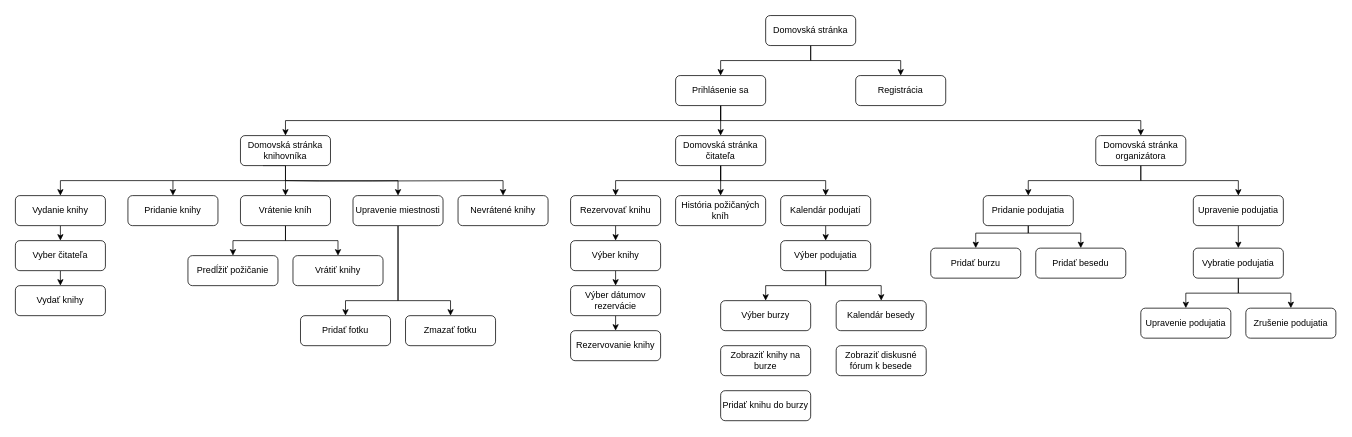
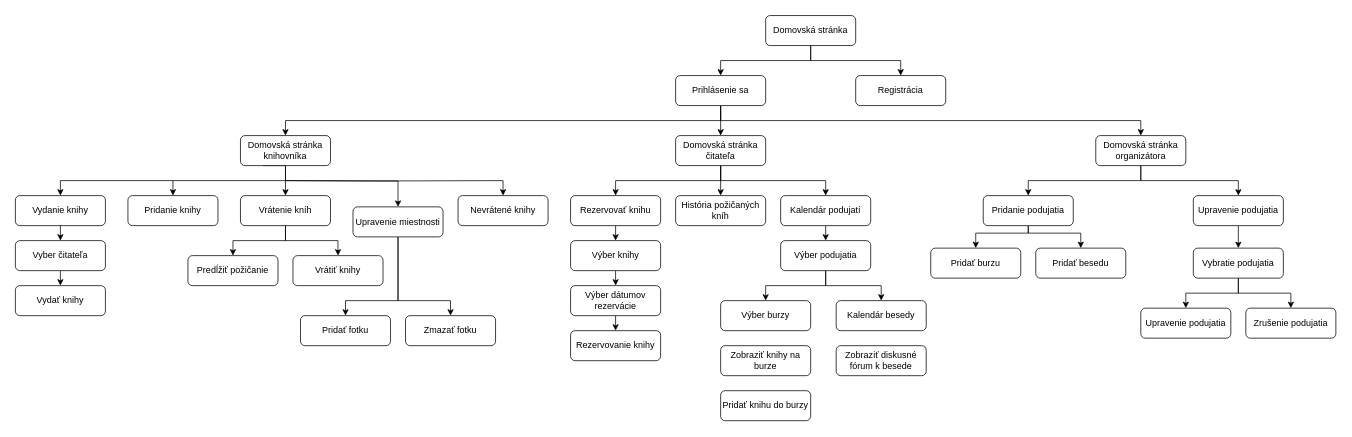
  <mxCell id="0" />
  <mxCell id="1" parent="0" />
  <mxCell id="2" style="edgeStyle=orthogonalEdgeStyle;rounded=0;orthogonalLoop=1;jettySize=auto;html=1;exitX=0.5;exitY=1;exitDx=0;exitDy=0;entryX=0.5;entryY=0;entryDx=0;entryDy=0;" edge="1" parent="1" source="4" target="8"><mxGeometry relative="1" as="geometry"><Array as="points"><mxPoint x="1080" y="80" /><mxPoint x="960" y="80" /></Array></mxGeometry></mxCell>
  <mxCell id="3" style="edgeStyle=orthogonalEdgeStyle;rounded=0;orthogonalLoop=1;jettySize=auto;html=1;exitX=0.5;exitY=1;exitDx=0;exitDy=0;entryX=0.5;entryY=0;entryDx=0;entryDy=0;" edge="1" parent="1" source="4" target="9"><mxGeometry relative="1" as="geometry"><Array as="points"><mxPoint x="1080" y="80" /><mxPoint x="1200" y="80" /></Array></mxGeometry></mxCell>
  <mxCell id="4" value="Domovská stránka" style="rounded=1;whiteSpace=wrap;html=1;" vertex="1" parent="1"><mxGeometry x="1020" y="20" width="120" height="40" as="geometry" /></mxCell>
  <mxCell id="5" style="edgeStyle=orthogonalEdgeStyle;rounded=0;orthogonalLoop=1;jettySize=auto;html=1;exitX=0.5;exitY=1;exitDx=0;exitDy=0;entryX=0.5;entryY=0;entryDx=0;entryDy=0;" edge="1" parent="1" source="8" target="20"><mxGeometry relative="1" as="geometry"><mxPoint x="810" y="140" as="sourcePoint" /></mxGeometry></mxCell>
  <mxCell id="6" style="edgeStyle=orthogonalEdgeStyle;rounded=0;orthogonalLoop=1;jettySize=auto;html=1;exitX=0.5;exitY=1;exitDx=0;exitDy=0;entryX=0.5;entryY=0;entryDx=0;entryDy=0;" edge="1" parent="1" source="8" target="36"><mxGeometry relative="1" as="geometry" /></mxCell>
  <mxCell id="7" style="edgeStyle=orthogonalEdgeStyle;rounded=0;orthogonalLoop=1;jettySize=auto;html=1;exitX=0.5;exitY=1;exitDx=0;exitDy=0;" edge="1" parent="1" source="8" target="57"><mxGeometry relative="1" as="geometry" /></mxCell>
  <mxCell id="8" value="Prihlásenie sa" style="rounded=1;whiteSpace=wrap;html=1;" vertex="1" parent="1"><mxGeometry x="900" y="100" width="120" height="40" as="geometry" /></mxCell>
  <mxCell id="9" value="Registrácia" style="rounded=1;whiteSpace=wrap;html=1;" vertex="1" parent="1"><mxGeometry x="1140" y="100" width="120" height="40" as="geometry" /></mxCell>
  <mxCell id="10" style="edgeStyle=orthogonalEdgeStyle;rounded=0;orthogonalLoop=1;jettySize=auto;html=1;exitX=0.5;exitY=1;exitDx=0;exitDy=0;entryX=0.5;entryY=0;entryDx=0;entryDy=0;" edge="1" parent="1" source="11" target="13"><mxGeometry relative="1" as="geometry" /></mxCell>
  <mxCell id="11" value="Vydanie knihy" style="rounded=1;whiteSpace=wrap;html=1;" vertex="1" parent="1"><mxGeometry x="20" y="260" width="120" height="40" as="geometry" /></mxCell>
  <mxCell id="12" style="edgeStyle=orthogonalEdgeStyle;rounded=0;orthogonalLoop=1;jettySize=auto;html=1;exitX=0.5;exitY=1;exitDx=0;exitDy=0;entryX=0.5;entryY=0;entryDx=0;entryDy=0;" edge="1" parent="1" source="13" target="14"><mxGeometry relative="1" as="geometry" /></mxCell>
  <mxCell id="13" value="Vyber čitateľa" style="rounded=1;whiteSpace=wrap;html=1;" vertex="1" parent="1"><mxGeometry x="20" y="320" width="120" height="40" as="geometry" /></mxCell>
  <mxCell id="14" value="Vydať knihy" style="rounded=1;whiteSpace=wrap;html=1;" vertex="1" parent="1"><mxGeometry x="20" y="380" width="120" height="40" as="geometry" /></mxCell>
  <mxCell id="15" style="edgeStyle=orthogonalEdgeStyle;rounded=0;orthogonalLoop=1;jettySize=auto;html=1;exitX=0.25;exitY=1;exitDx=0;exitDy=0;entryX=0.5;entryY=0;entryDx=0;entryDy=0;" edge="1" parent="1" source="20" target="11"><mxGeometry relative="1" as="geometry"><mxPoint x="260" y="220" as="sourcePoint" /><Array as="points"><mxPoint x="380" y="220" /><mxPoint x="380" y="240" /><mxPoint x="80" y="240" /></Array></mxGeometry></mxCell>
  <mxCell id="16" style="edgeStyle=orthogonalEdgeStyle;rounded=0;orthogonalLoop=1;jettySize=auto;html=1;entryX=0.5;entryY=0;entryDx=0;entryDy=0;" edge="1" parent="1" target="21"><mxGeometry relative="1" as="geometry"><mxPoint x="230" y="240" as="sourcePoint" /></mxGeometry></mxCell>
  <mxCell id="17" style="edgeStyle=orthogonalEdgeStyle;rounded=0;orthogonalLoop=1;jettySize=auto;html=1;exitX=0.5;exitY=1;exitDx=0;exitDy=0;entryX=0.5;entryY=0;entryDx=0;entryDy=0;" edge="1" parent="1" source="20" target="24"><mxGeometry relative="1" as="geometry" /></mxCell>
  <mxCell id="18" style="edgeStyle=orthogonalEdgeStyle;rounded=0;orthogonalLoop=1;jettySize=auto;html=1;entryX=0.5;entryY=0;entryDx=0;entryDy=0;" edge="1" parent="1" target="29"><mxGeometry relative="1" as="geometry"><mxPoint x="380" y="240" as="sourcePoint" /></mxGeometry></mxCell>
  <mxCell id="19" style="edgeStyle=orthogonalEdgeStyle;rounded=0;orthogonalLoop=1;jettySize=auto;html=1;entryX=0.5;entryY=0;entryDx=0;entryDy=0;" edge="1" parent="1" target="31"><mxGeometry relative="1" as="geometry"><mxPoint x="380" y="240" as="sourcePoint" /></mxGeometry></mxCell>
  <mxCell id="20" value="Domovská stránka knihovníka" style="rounded=1;whiteSpace=wrap;html=1;" vertex="1" parent="1"><mxGeometry x="320" y="180" width="120" height="40" as="geometry" /></mxCell>
  <mxCell id="21" value="Pridanie knihy" style="rounded=1;whiteSpace=wrap;html=1;" vertex="1" parent="1"><mxGeometry x="170" y="260" width="120" height="40" as="geometry" /></mxCell>
  <mxCell id="22" style="edgeStyle=orthogonalEdgeStyle;rounded=0;orthogonalLoop=1;jettySize=auto;html=1;exitX=0.5;exitY=1;exitDx=0;exitDy=0;entryX=0.5;entryY=0;entryDx=0;entryDy=0;" edge="1" parent="1" source="24" target="25"><mxGeometry relative="1" as="geometry" /></mxCell>
  <mxCell id="23" style="edgeStyle=orthogonalEdgeStyle;rounded=0;orthogonalLoop=1;jettySize=auto;html=1;exitX=0.5;exitY=1;exitDx=0;exitDy=0;" edge="1" parent="1" source="24" target="26"><mxGeometry relative="1" as="geometry" /></mxCell>
  <mxCell id="24" value="Vrátenie kníh" style="rounded=1;whiteSpace=wrap;html=1;" vertex="1" parent="1"><mxGeometry x="320" y="260" width="120" height="40" as="geometry" /></mxCell>
  <mxCell id="25" value="Predĺžiť požičanie" style="rounded=1;whiteSpace=wrap;html=1;" vertex="1" parent="1"><mxGeometry x="250" y="340" width="120" height="40" as="geometry" /></mxCell>
  <mxCell id="26" value="Vrátiť knihy" style="rounded=1;whiteSpace=wrap;html=1;" vertex="1" parent="1"><mxGeometry x="390" y="340" width="120" height="40" as="geometry" /></mxCell>
  <mxCell id="27" style="edgeStyle=orthogonalEdgeStyle;rounded=0;orthogonalLoop=1;jettySize=auto;html=1;exitX=0.5;exitY=1;exitDx=0;exitDy=0;entryX=0.5;entryY=0;entryDx=0;entryDy=0;" edge="1" parent="1" source="29" target="30"><mxGeometry relative="1" as="geometry"><Array as="points"><mxPoint x="530" y="400" /><mxPoint x="460" y="400" /></Array></mxGeometry></mxCell>
  <mxCell id="28" style="edgeStyle=orthogonalEdgeStyle;rounded=0;orthogonalLoop=1;jettySize=auto;html=1;exitX=0.5;exitY=1;exitDx=0;exitDy=0;" edge="1" parent="1" source="29" target="32"><mxGeometry relative="1" as="geometry"><Array as="points"><mxPoint x="530" y="400" /><mxPoint x="600" y="400" /></Array></mxGeometry></mxCell>
- <mxCell id="29" value="Upravenie miestnosti" style="rounded=1;whiteSpace=wrap;html=1;" vertex="1" parent="1"><mxGeometry x="470" y="260" width="120" height="40" as="geometry" /></mxCell>
+ <mxCell id="29" value="Upravenie miestnosti" style="rounded=1;whiteSpace=wrap;html=1;" vertex="1" parent="1"><mxGeometry x="470" y="275" width="120" height="40" as="geometry" /></mxCell>
  <mxCell id="30" value="Pridať fotku" style="rounded=1;whiteSpace=wrap;html=1;" vertex="1" parent="1"><mxGeometry x="400" y="420" width="120" height="40" as="geometry" /></mxCell>
  <mxCell id="31" value="Nevrátené knihy" style="rounded=1;whiteSpace=wrap;html=1;" vertex="1" parent="1"><mxGeometry x="610" y="260" width="120" height="40" as="geometry" /></mxCell>
  <mxCell id="32" value="Zmazať fotku" style="rounded=1;whiteSpace=wrap;html=1;" vertex="1" parent="1"><mxGeometry x="540" y="420" width="120" height="40" as="geometry" /></mxCell>
  <mxCell id="33" style="edgeStyle=orthogonalEdgeStyle;rounded=0;orthogonalLoop=1;jettySize=auto;html=1;exitX=0.5;exitY=1;exitDx=0;exitDy=0;" edge="1" parent="1" source="36" target="38"><mxGeometry relative="1" as="geometry" /></mxCell>
  <mxCell id="34" style="edgeStyle=orthogonalEdgeStyle;rounded=0;orthogonalLoop=1;jettySize=auto;html=1;exitX=0.5;exitY=1;exitDx=0;exitDy=0;entryX=0.5;entryY=0;entryDx=0;entryDy=0;" edge="1" parent="1" source="36" target="39"><mxGeometry relative="1" as="geometry" /></mxCell>
  <mxCell id="35" style="edgeStyle=orthogonalEdgeStyle;rounded=0;orthogonalLoop=1;jettySize=auto;html=1;exitX=0.5;exitY=1;exitDx=0;exitDy=0;" edge="1" parent="1" source="36" target="41"><mxGeometry relative="1" as="geometry" /></mxCell>
  <mxCell id="36" value="Domovská stránka čitateľa" style="rounded=1;whiteSpace=wrap;html=1;" vertex="1" parent="1"><mxGeometry x="900" y="180" width="120" height="40" as="geometry" /></mxCell>
  <mxCell id="37" style="edgeStyle=orthogonalEdgeStyle;rounded=0;orthogonalLoop=1;jettySize=auto;html=1;exitX=0.5;exitY=1;exitDx=0;exitDy=0;entryX=0.5;entryY=0;entryDx=0;entryDy=0;" edge="1" parent="1" source="38" target="43"><mxGeometry relative="1" as="geometry" /></mxCell>
  <mxCell id="38" value="Rezervovať knihu" style="rounded=1;whiteSpace=wrap;html=1;" vertex="1" parent="1"><mxGeometry x="760" y="260" width="120" height="40" as="geometry" /></mxCell>
  <mxCell id="39" value="História požičaných kníh" style="rounded=1;whiteSpace=wrap;html=1;" vertex="1" parent="1"><mxGeometry x="900" y="260" width="120" height="40" as="geometry" /></mxCell>
  <mxCell id="40" style="edgeStyle=orthogonalEdgeStyle;rounded=0;orthogonalLoop=1;jettySize=auto;html=1;exitX=0.5;exitY=1;exitDx=0;exitDy=0;entryX=0.5;entryY=0;entryDx=0;entryDy=0;" edge="1" parent="1" source="41" target="49"><mxGeometry relative="1" as="geometry" /></mxCell>
  <mxCell id="41" value="Kalendár podujatí" style="rounded=1;whiteSpace=wrap;html=1;" vertex="1" parent="1"><mxGeometry x="1040" y="260" width="120" height="40" as="geometry" /></mxCell>
  <mxCell id="42" style="edgeStyle=orthogonalEdgeStyle;rounded=0;orthogonalLoop=1;jettySize=auto;html=1;exitX=0.5;exitY=1;exitDx=0;exitDy=0;entryX=0.5;entryY=0;entryDx=0;entryDy=0;" edge="1" parent="1" source="43" target="45"><mxGeometry relative="1" as="geometry" /></mxCell>
  <mxCell id="43" value="Výber knihy" style="rounded=1;whiteSpace=wrap;html=1;" vertex="1" parent="1"><mxGeometry x="760" y="320" width="120" height="40" as="geometry" /></mxCell>
  <mxCell id="44" style="edgeStyle=orthogonalEdgeStyle;rounded=0;orthogonalLoop=1;jettySize=auto;html=1;exitX=0.5;exitY=1;exitDx=0;exitDy=0;entryX=0.5;entryY=0;entryDx=0;entryDy=0;" edge="1" parent="1" source="45" target="46"><mxGeometry relative="1" as="geometry" /></mxCell>
  <mxCell id="45" value="Výber dátumov rezervácie" style="rounded=1;whiteSpace=wrap;html=1;" vertex="1" parent="1"><mxGeometry x="760" y="380" width="120" height="40" as="geometry" /></mxCell>
  <mxCell id="46" value="Rezervovanie knihy" style="rounded=1;whiteSpace=wrap;html=1;" vertex="1" parent="1"><mxGeometry x="760" y="440" width="120" height="40" as="geometry" /></mxCell>
  <mxCell id="47" style="edgeStyle=orthogonalEdgeStyle;rounded=0;orthogonalLoop=1;jettySize=auto;html=1;exitX=0.5;exitY=1;exitDx=0;exitDy=0;entryX=0.5;entryY=0;entryDx=0;entryDy=0;" edge="1" parent="1" source="49" target="50"><mxGeometry relative="1" as="geometry" /></mxCell>
  <mxCell id="48" style="edgeStyle=orthogonalEdgeStyle;rounded=0;orthogonalLoop=1;jettySize=auto;html=1;exitX=0.5;exitY=1;exitDx=0;exitDy=0;entryX=0.5;entryY=0;entryDx=0;entryDy=0;" edge="1" parent="1" source="49" target="51"><mxGeometry relative="1" as="geometry" /></mxCell>
  <mxCell id="49" value="Výber podujatia" style="rounded=1;whiteSpace=wrap;html=1;" vertex="1" parent="1"><mxGeometry x="1040" y="320" width="120" height="40" as="geometry" /></mxCell>
  <mxCell id="50" value="Výber burzy" style="rounded=1;whiteSpace=wrap;html=1;" vertex="1" parent="1"><mxGeometry x="960" y="400" width="120" height="40" as="geometry" /></mxCell>
  <mxCell id="51" value="Kalendár besedy" style="rounded=1;whiteSpace=wrap;html=1;" vertex="1" parent="1"><mxGeometry x="1114" y="400" width="120" height="40" as="geometry" /></mxCell>
  <mxCell id="52" value="Zobraziť knihy na burze" style="rounded=1;whiteSpace=wrap;html=1;" vertex="1" parent="1"><mxGeometry x="960" y="460" width="120" height="40" as="geometry" /></mxCell>
  <mxCell id="53" value="Pridať knihu do burzy" style="rounded=1;whiteSpace=wrap;html=1;" vertex="1" parent="1"><mxGeometry x="960" y="520" width="120" height="40" as="geometry" /></mxCell>
  <mxCell id="54" value="Zobraziť diskusné fórum k besede" style="rounded=1;whiteSpace=wrap;html=1;" vertex="1" parent="1"><mxGeometry x="1114" y="460" width="120" height="40" as="geometry" /></mxCell>
  <mxCell id="55" style="edgeStyle=orthogonalEdgeStyle;rounded=0;orthogonalLoop=1;jettySize=auto;html=1;exitX=0.5;exitY=1;exitDx=0;exitDy=0;entryX=0.5;entryY=0;entryDx=0;entryDy=0;" edge="1" parent="1" source="57" target="62"><mxGeometry relative="1" as="geometry"><mxPoint x="1520" y="230" as="sourcePoint" /><Array as="points"><mxPoint x="1520" y="240" /><mxPoint x="1370" y="240" /></Array></mxGeometry></mxCell>
  <mxCell id="56" style="edgeStyle=orthogonalEdgeStyle;rounded=0;orthogonalLoop=1;jettySize=auto;html=1;exitX=0.5;exitY=1;exitDx=0;exitDy=0;" edge="1" parent="1" source="57" target="66"><mxGeometry relative="1" as="geometry" /></mxCell>
  <mxCell id="57" value="Domovská stránka organizátora" style="rounded=1;whiteSpace=wrap;html=1;" vertex="1" parent="1"><mxGeometry x="1460" y="180" width="120" height="40" as="geometry" /></mxCell>
  <mxCell id="58" value="Pridať burzu" style="rounded=1;whiteSpace=wrap;html=1;" vertex="1" parent="1"><mxGeometry x="1240" y="330" width="120" height="40" as="geometry" /></mxCell>
  <mxCell id="59" value="Pridať besedu" style="rounded=1;whiteSpace=wrap;html=1;" vertex="1" parent="1"><mxGeometry x="1380" y="330" width="120" height="40" as="geometry" /></mxCell>
  <mxCell id="60" style="edgeStyle=orthogonalEdgeStyle;rounded=0;orthogonalLoop=1;jettySize=auto;html=1;exitX=0.5;exitY=1;exitDx=0;exitDy=0;entryX=0.5;entryY=0;entryDx=0;entryDy=0;" edge="1" parent="1" source="62" target="58"><mxGeometry relative="1" as="geometry"><Array as="points"><mxPoint x="1370" y="310" /><mxPoint x="1300" y="310" /></Array></mxGeometry></mxCell>
  <mxCell id="61" style="edgeStyle=orthogonalEdgeStyle;rounded=0;orthogonalLoop=1;jettySize=auto;html=1;exitX=0.5;exitY=1;exitDx=0;exitDy=0;" edge="1" parent="1" source="62" target="59"><mxGeometry relative="1" as="geometry"><Array as="points"><mxPoint x="1370" y="310" /><mxPoint x="1440" y="310" /></Array></mxGeometry></mxCell>
  <mxCell id="62" value="Pridanie podujatia" style="rounded=1;whiteSpace=wrap;html=1;" vertex="1" parent="1"><mxGeometry x="1310" y="260" width="120" height="40" as="geometry" /></mxCell>
  <mxCell id="63" style="edgeStyle=orthogonalEdgeStyle;rounded=0;orthogonalLoop=1;jettySize=auto;html=1;entryX=0.5;entryY=0;entryDx=0;entryDy=0;" edge="1" parent="1" target="67"><mxGeometry relative="1" as="geometry"><mxPoint x="1650" y="350" as="sourcePoint" /><Array as="points"><mxPoint x="1650" y="390" /><mxPoint x="1580" y="390" /></Array></mxGeometry></mxCell>
  <mxCell id="64" style="edgeStyle=orthogonalEdgeStyle;rounded=0;orthogonalLoop=1;jettySize=auto;html=1;exitX=0.5;exitY=1;exitDx=0;exitDy=0;entryX=0.5;entryY=0;entryDx=0;entryDy=0;" edge="1" parent="1" target="68"><mxGeometry relative="1" as="geometry"><mxPoint x="1650" y="350" as="sourcePoint" /><Array as="points"><mxPoint x="1650" y="390" /><mxPoint x="1720" y="390" /></Array></mxGeometry></mxCell>
  <mxCell id="65" style="edgeStyle=orthogonalEdgeStyle;rounded=0;orthogonalLoop=1;jettySize=auto;html=1;exitX=0.5;exitY=1;exitDx=0;exitDy=0;entryX=0.5;entryY=0;entryDx=0;entryDy=0;" edge="1" parent="1" source="66" target="69"><mxGeometry relative="1" as="geometry" /></mxCell>
  <mxCell id="66" value="Upravenie podujatia" style="rounded=1;whiteSpace=wrap;html=1;" vertex="1" parent="1"><mxGeometry x="1590" y="260" width="120" height="40" as="geometry" /></mxCell>
  <mxCell id="67" value="Upravenie podujatia" style="rounded=1;whiteSpace=wrap;html=1;" vertex="1" parent="1"><mxGeometry x="1520" y="410" width="120" height="40" as="geometry" /></mxCell>
  <mxCell id="68" value="Zrušenie podujatia" style="rounded=1;whiteSpace=wrap;html=1;" vertex="1" parent="1"><mxGeometry x="1660" y="410" width="120" height="40" as="geometry" /></mxCell>
  <mxCell id="69" value="Vybratie podujatia" style="rounded=1;whiteSpace=wrap;html=1;" vertex="1" parent="1"><mxGeometry x="1590" y="330" width="120" height="40" as="geometry" /></mxCell>
